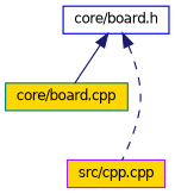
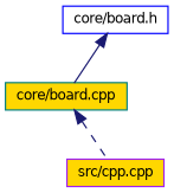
  digraph {
    node [fillcolor=gold fontname=Helvetica fontsize=10 shape=record style=filled]
    edge [color=midnightblue dir=back fontname=Helvetica fontsize=10 labelfontname=Helvetica labelfontsize=10]
    n1 [color=blue fillcolor=white fontcolor=black height=0.2 label="core/board.h" width=0.4]
    n2 [color=teal height=0.2 label="core/board.cpp" width=0.4]
    n3 [color=purple height=0.2 label="src/cpp.cpp" width=0.4]
    n1 -> n2 [style=solid]
-   n1 -> n3 [style=dashed]
+   n2 -> n3 [style=dashed]
  }
